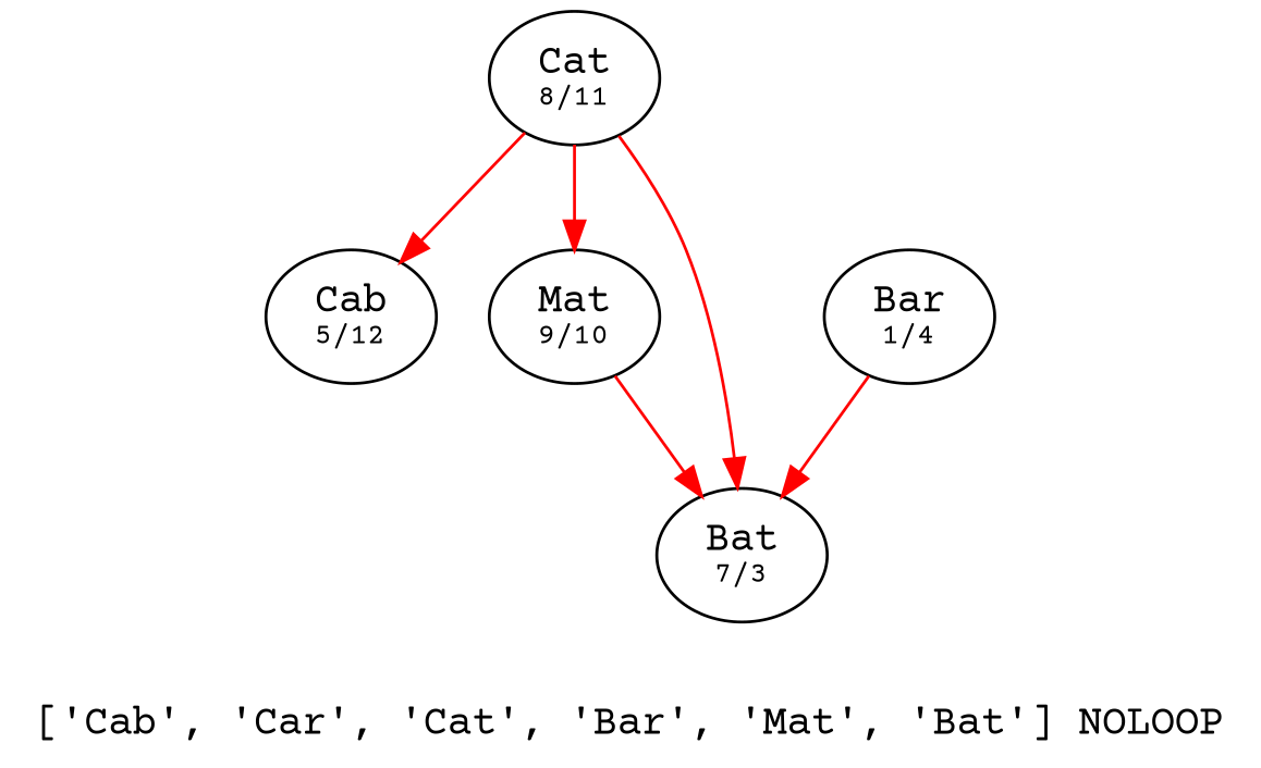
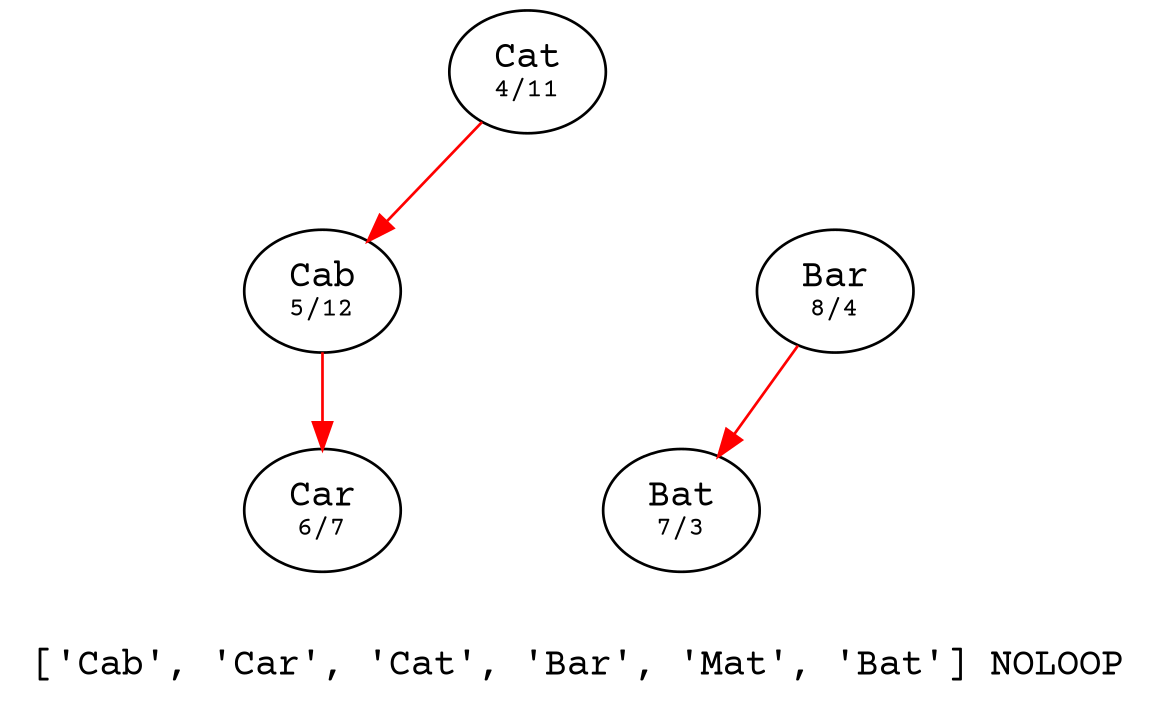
  digraph {
    fontname="Courier Prime"
    label="['Cab', 'Car', 'Cat', 'Bar', 'Mat', 'Bat'] NOLOOP"
    node [fontname="Courier Prime"]
    edge [color=red fontname="Courier Prime"]
    n1 [label=<Cab<BR /><FONT POINT-SIZE="10">5/12</FONT>>]
-   n3 [label=<Cat<BR /><FONT POINT-SIZE="10">8/11</FONT>>]
-   n4 [label=<Mat<BR /><FONT POINT-SIZE="10">9/10</FONT>>]
+   n2 [label=<Car<BR /><FONT POINT-SIZE="10">6/7</FONT>>]
+   n3 [label=<Cat<BR /><FONT POINT-SIZE="10">4/11</FONT>>]
    n5 [label=<Bat<BR /><FONT POINT-SIZE="10">7/3</FONT>>]
-   n6 [label=<Bar<BR /><FONT POINT-SIZE="10">1/4</FONT>>]
+   n6 [label=<Bar<BR /><FONT POINT-SIZE="10">8/4</FONT>>]
+   n1 -> n2
    n3 -> n1
-   n3 -> n4
-   n3 -> n5
-   n4 -> n5
    n6 -> n5
  }
